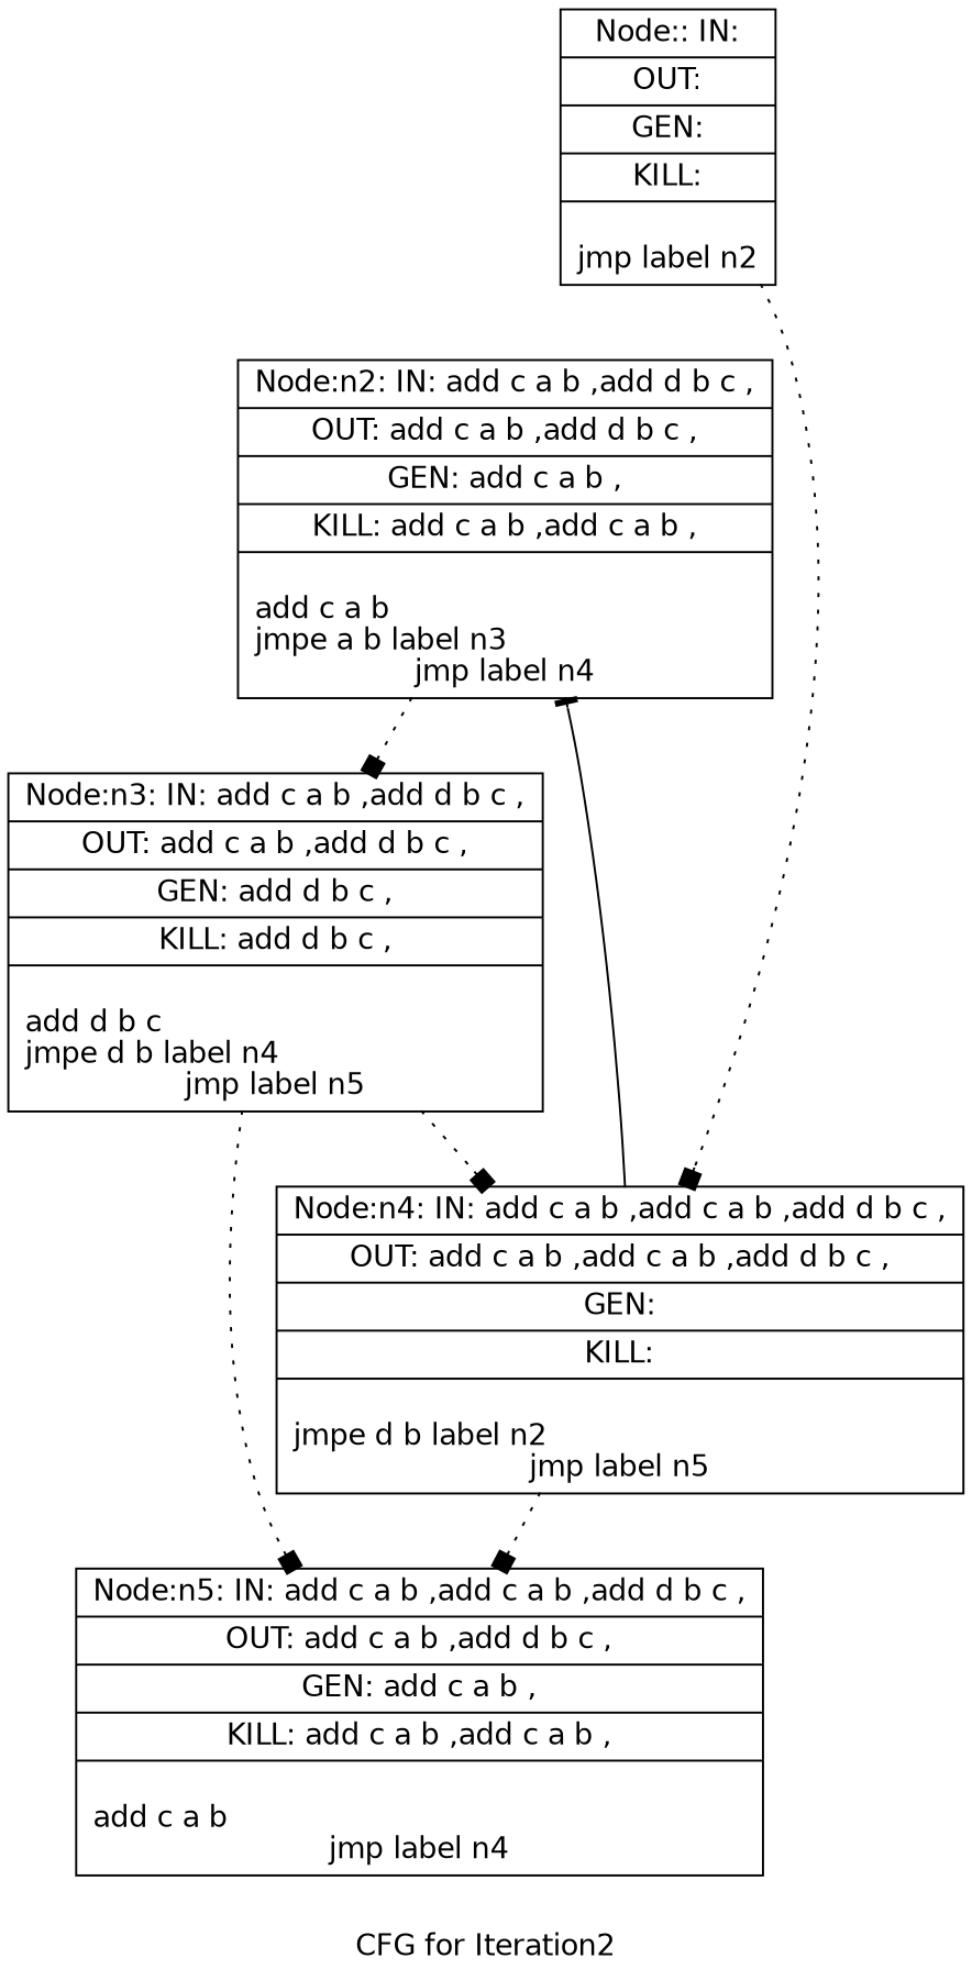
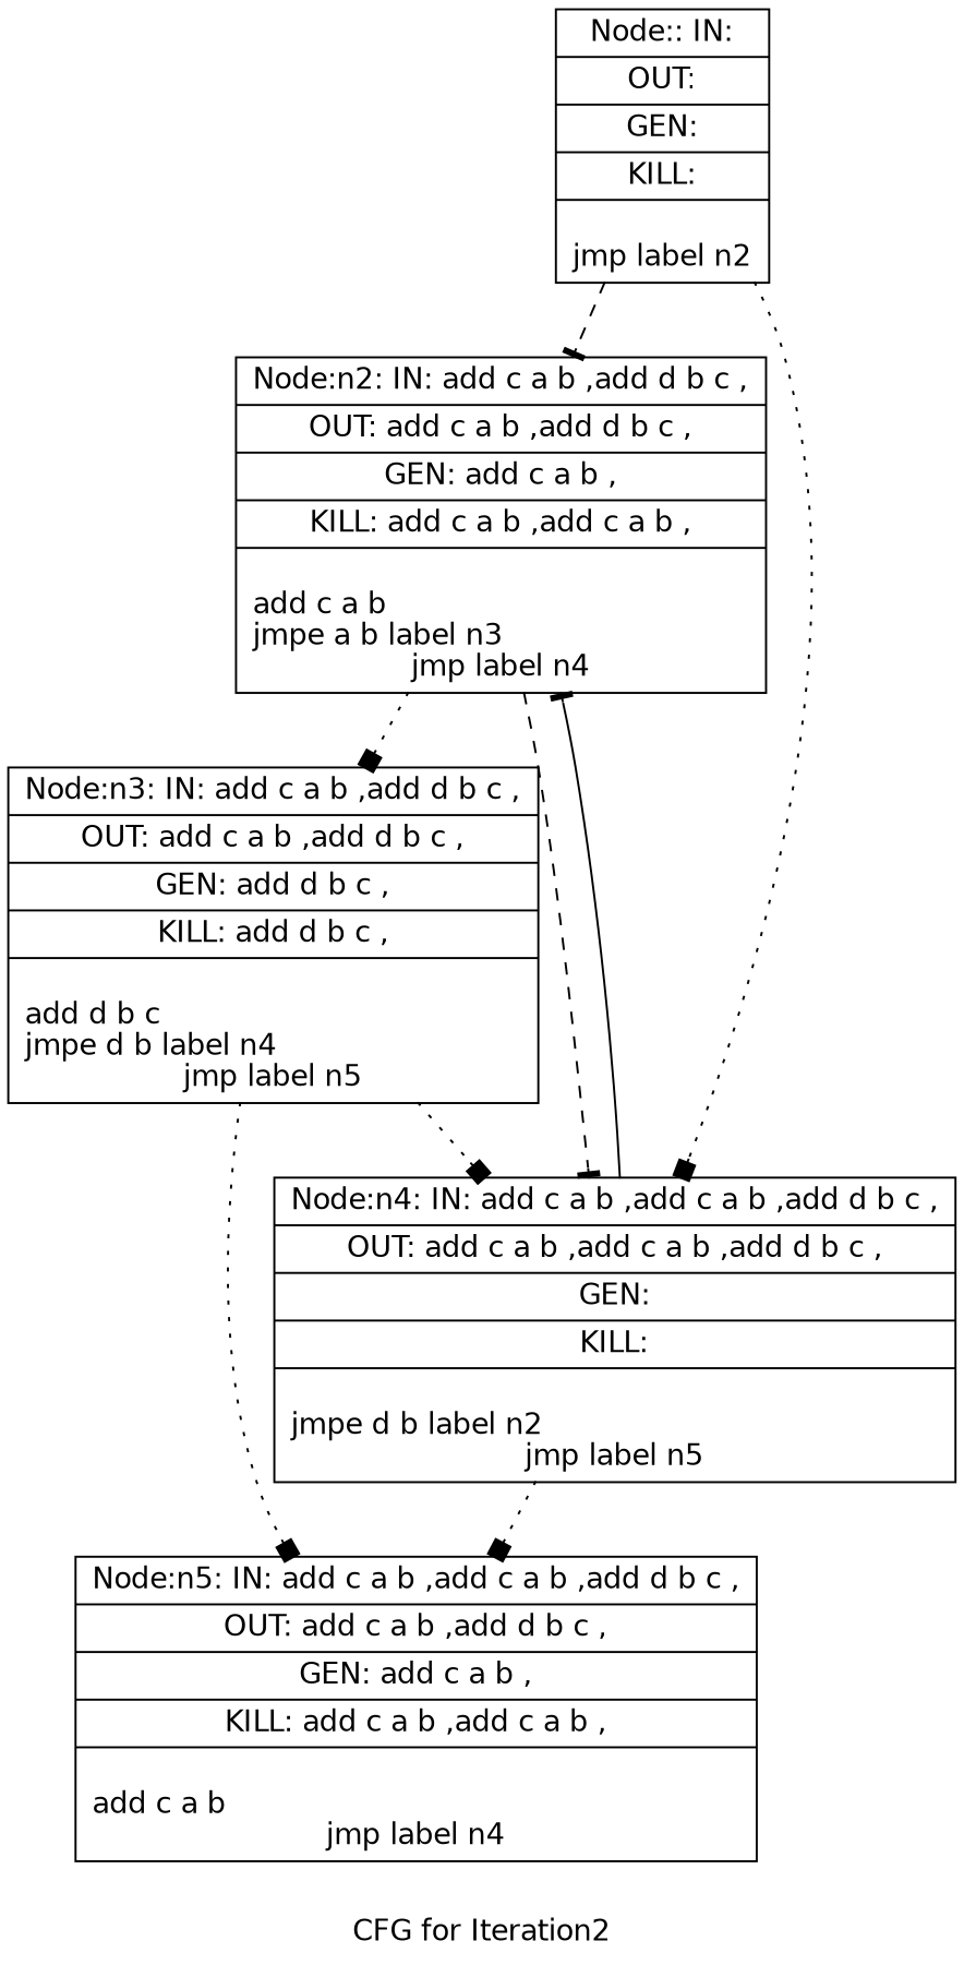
  digraph {
    fontname="DejaVu Sans"
    label="CFG for Iteration2"
    node [fontname="DejaVu Sans" shape=record]
    edge [arrowhead=box fontname="DejaVu Sans" style=dotted]
    n1 [label="{ Node::  IN: |{OUT: }|{GEN: }|{KILL: }|{\ljmp label n2}}"]
    n2 [label="{ Node:n2:  IN: add c a b ,add d b c ,|{OUT: add c a b ,add d b c ,}|{GEN: add c a b ,}|{KILL: add c a b ,add c a b ,}|{\ladd c a b\ljmpe a b label n3\ljmp label n4}}"]
    n3 [label="{ Node:n4:  IN: add c a b ,add c a b ,add d b c ,|{OUT: add c a b ,add c a b ,add d b c ,}|{GEN: }|{KILL: }|{\ljmpe d b label n2\ljmp label n5}}"]
    n4 [label="{ Node:n3:  IN: add c a b ,add d b c ,|{OUT: add c a b ,add d b c ,}|{GEN: add d b c ,}|{KILL: add d b c ,}|{\ladd d b c\ljmpe d b label n4\ljmp label n5}}"]
    n5 [label="{ Node:n5:  IN: add c a b ,add c a b ,add d b c ,|{OUT: add c a b ,add d b c ,}|{GEN: add c a b ,}|{KILL: add c a b ,add c a b ,}|{\ladd c a b\ljmp label n4}}"]
+   n1 -> n2 [arrowhead=tee style=dashed]
    n1 -> n3
+   n2 -> n3 [arrowhead=tee style=dashed]
    n2 -> n4
    n3 -> n2 [arrowhead=tee style=solid]
    n3 -> n5
    n4 -> n3
    n4 -> n5
  }
